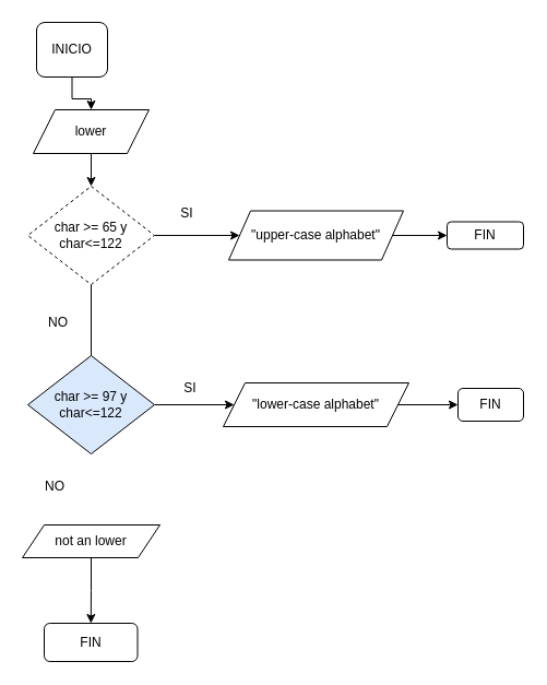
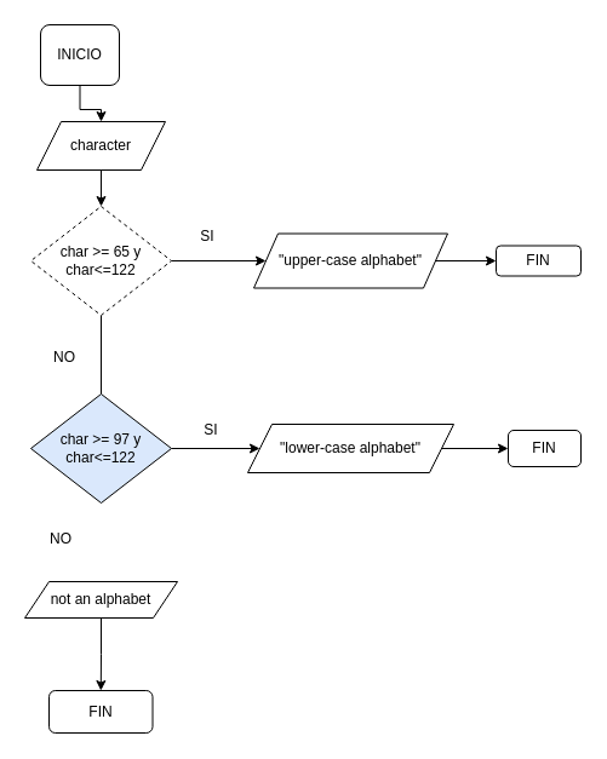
  <mxCell id="0" />
  <mxCell id="1" parent="0" />
  <mxCell id="2" value="" style="edgeStyle=orthogonalEdgeStyle;rounded=0;orthogonalLoop=1;jettySize=auto;html=1;" parent="1" source="3" target="5" edge="1"><mxGeometry relative="1" as="geometry" /></mxCell>
  <mxCell id="3" value="INICIO" style="rounded=1;whiteSpace=wrap;html=1;" parent="1" vertex="1"><mxGeometry x="33" y="20" width="65" height="50" as="geometry" /></mxCell>
  <mxCell id="4" value="" style="edgeStyle=orthogonalEdgeStyle;rounded=0;orthogonalLoop=1;jettySize=auto;html=1;" parent="1" source="5" target="8" edge="1"><mxGeometry relative="1" as="geometry" /></mxCell>
- <mxCell id="5" value="lower" style="shape=parallelogram;perimeter=parallelogramPerimeter;whiteSpace=wrap;html=1;fixedSize=1;" parent="1" vertex="1"><mxGeometry x="30" y="100" width="106" height="40" as="geometry" /></mxCell>
+ <mxCell id="5" value="character" style="shape=parallelogram;perimeter=parallelogramPerimeter;whiteSpace=wrap;html=1;fixedSize=1;" parent="1" vertex="1"><mxGeometry x="30" y="100" width="106" height="40" as="geometry" /></mxCell>
  <mxCell id="6" value="" style="edgeStyle=orthogonalEdgeStyle;rounded=0;orthogonalLoop=1;jettySize=auto;html=1;endArrow=none;" parent="1" source="8" target="10" edge="1"><mxGeometry relative="1" as="geometry" /></mxCell>
  <mxCell id="7" value="" style="edgeStyle=orthogonalEdgeStyle;rounded=0;orthogonalLoop=1;jettySize=auto;html=1;" parent="1" source="8" target="23" edge="1"><mxGeometry relative="1" as="geometry" /></mxCell>
  <mxCell id="8" value="char &amp;gt;= 65 y char&amp;lt;=122" style="rhombus;whiteSpace=wrap;html=1;dashed=1;" parent="1" vertex="1"><mxGeometry x="25" y="170" width="116" height="90" as="geometry" /></mxCell>
  <mxCell id="9" value="" style="edgeStyle=orthogonalEdgeStyle;rounded=0;orthogonalLoop=1;jettySize=auto;html=1;" parent="1" source="10" target="21" edge="1"><mxGeometry relative="1" as="geometry" /></mxCell>
  <mxCell id="10" value="char &amp;gt;= 97 y char&amp;lt;=122" style="rhombus;whiteSpace=wrap;html=1;fillColor=#dae8fc;" parent="1" vertex="1"><mxGeometry x="25" y="325" width="116" height="90" as="geometry" /></mxCell>
  <mxCell id="11" value="FIN" style="rounded=1;whiteSpace=wrap;html=1;" parent="1" vertex="1"><mxGeometry x="409" y="202.5" width="70" height="25" as="geometry" /></mxCell>
  <mxCell id="12" value="FIN" style="rounded=1;whiteSpace=wrap;html=1;" parent="1" vertex="1"><mxGeometry x="419" y="355" width="60" height="30" as="geometry" /></mxCell>
  <mxCell id="13" value="FIN" style="rounded=1;whiteSpace=wrap;html=1;" parent="1" vertex="1"><mxGeometry x="40" y="570" width="85.5" height="35" as="geometry" /></mxCell>
  <mxCell id="14" value="SI" style="text;strokeColor=none;align=center;fillColor=none;html=1;verticalAlign=middle;whiteSpace=wrap;rounded=0;" parent="1" vertex="1"><mxGeometry x="144" y="340" width="60" height="30" as="geometry" /></mxCell>
  <mxCell id="15" value="SI" style="text;strokeColor=none;align=center;fillColor=none;html=1;verticalAlign=middle;whiteSpace=wrap;rounded=0;" parent="1" vertex="1"><mxGeometry x="141" y="180" width="60" height="30" as="geometry" /></mxCell>
  <mxCell id="16" value="NO" style="text;strokeColor=none;align=center;fillColor=none;html=1;verticalAlign=middle;whiteSpace=wrap;rounded=0;" parent="1" vertex="1"><mxGeometry x="23" y="280" width="60" height="30" as="geometry" /></mxCell>
  <mxCell id="17" value="NO" style="text;strokeColor=none;align=center;fillColor=none;html=1;verticalAlign=middle;whiteSpace=wrap;rounded=0;" parent="1" vertex="1"><mxGeometry x="20" y="430" width="60" height="30" as="geometry" /></mxCell>
  <mxCell id="18" value="" style="edgeStyle=orthogonalEdgeStyle;rounded=0;orthogonalLoop=1;jettySize=auto;html=1;" parent="1" source="19" target="13" edge="1"><mxGeometry relative="1" as="geometry" /></mxCell>
- <mxCell id="19" value="not an lower" style="shape=parallelogram;perimeter=parallelogramPerimeter;whiteSpace=wrap;html=1;fixedSize=1;" parent="1" vertex="1"><mxGeometry x="20" y="480" width="126" height="30" as="geometry" /></mxCell>
+ <mxCell id="19" value="not an alphabet" style="shape=parallelogram;perimeter=parallelogramPerimeter;whiteSpace=wrap;html=1;fixedSize=1;" parent="1" vertex="1"><mxGeometry x="20" y="480" width="126" height="30" as="geometry" /></mxCell>
  <mxCell id="20" value="" style="edgeStyle=orthogonalEdgeStyle;rounded=0;orthogonalLoop=1;jettySize=auto;html=1;" parent="1" source="21" target="12" edge="1"><mxGeometry relative="1" as="geometry" /></mxCell>
  <mxCell id="21" value="&quot;lower-case alphabet&quot;" style="shape=parallelogram;perimeter=parallelogramPerimeter;whiteSpace=wrap;html=1;fixedSize=1;" parent="1" vertex="1"><mxGeometry x="204" y="350" width="170" height="40" as="geometry" /></mxCell>
  <mxCell id="22" value="" style="edgeStyle=orthogonalEdgeStyle;rounded=0;orthogonalLoop=1;jettySize=auto;html=1;" parent="1" source="23" target="11" edge="1"><mxGeometry relative="1" as="geometry" /></mxCell>
  <mxCell id="23" value="&quot;upper-case alphabet&quot;" style="shape=parallelogram;perimeter=parallelogramPerimeter;whiteSpace=wrap;html=1;fixedSize=1;" parent="1" vertex="1"><mxGeometry x="209" y="192.5" width="160" height="45" as="geometry" /></mxCell>
